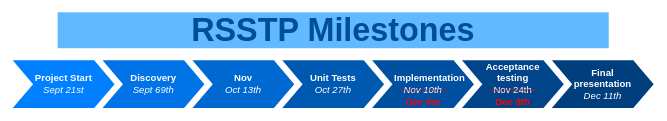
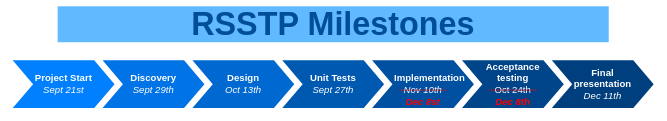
  <mxCell id="0" />
  <mxCell id="1" parent="0" />
- <mxCell id="2" value="Discovery&lt;br&gt;&lt;span style=&quot;font-weight: 400;&quot;&gt;&lt;i&gt;Sept 69th&lt;/i&gt;&lt;/span&gt;" style="shape=step;whiteSpace=wrap;html=1;fontSize=16;fillColor=#0073E6;fontColor=#FFFFFF;strokeColor=none;fontStyle=1" parent="1" vertex="1"><mxGeometry x="170" y="100" width="170" height="80" as="geometry" /></mxCell>
- <mxCell id="3" value="Nov&lt;br&gt;&lt;span style=&quot;font-weight: normal;&quot;&gt;&lt;i&gt;Oct 13th&lt;/i&gt;&lt;/span&gt;" style="shape=step;whiteSpace=wrap;html=1;fontSize=16;fillColor=#0069D1;fontColor=#FFFFFF;strokeColor=none;fontStyle=1" parent="1" vertex="1"><mxGeometry x="320" y="100" width="170" height="80" as="geometry" /></mxCell>
- <mxCell id="4" value="Unit Tests&lt;br&gt;&lt;span style=&quot;font-weight: normal;&quot;&gt;&lt;i&gt;Oct 27th&lt;/i&gt;&lt;/span&gt;" style="shape=step;whiteSpace=wrap;html=1;fontSize=16;fillColor=#0059B0;fontColor=#FFFFFF;strokeColor=none;fontStyle=1" parent="1" vertex="1"><mxGeometry x="470" y="100" width="170" height="80" as="geometry" /></mxCell>
+ <mxCell id="2" value="Discovery&lt;br&gt;&lt;span style=&quot;font-weight: 400;&quot;&gt;&lt;i&gt;Sept 29th&lt;/i&gt;&lt;/span&gt;" style="shape=step;whiteSpace=wrap;html=1;fontSize=16;fillColor=#0073E6;fontColor=#FFFFFF;strokeColor=none;fontStyle=1" parent="1" vertex="1"><mxGeometry x="170" y="100" width="170" height="80" as="geometry" /></mxCell>
+ <mxCell id="3" value="Design&lt;br&gt;&lt;span style=&quot;font-weight: normal;&quot;&gt;&lt;i&gt;Oct 13th&lt;/i&gt;&lt;/span&gt;" style="shape=step;whiteSpace=wrap;html=1;fontSize=16;fillColor=#0069D1;fontColor=#FFFFFF;strokeColor=none;fontStyle=1" parent="1" vertex="1"><mxGeometry x="320" y="100" width="170" height="80" as="geometry" /></mxCell>
+ <mxCell id="4" value="Unit Tests&lt;br&gt;&lt;span style=&quot;font-weight: normal;&quot;&gt;&lt;i&gt;Sept 27th&lt;/i&gt;&lt;/span&gt;" style="shape=step;whiteSpace=wrap;html=1;fontSize=16;fillColor=#0059B0;fontColor=#FFFFFF;strokeColor=none;fontStyle=1" parent="1" vertex="1"><mxGeometry x="470" y="100" width="170" height="80" as="geometry" /></mxCell>
  <mxCell id="5" value="&lt;br&gt;&amp;nbsp; &amp;nbsp; &amp;nbsp;Implementation&lt;br&gt;&lt;i style=&quot;&quot;&gt;&lt;span style=&quot;font-weight: normal;&quot;&gt;Nov 10th&lt;/span&gt;&lt;br&gt;&lt;font color=&quot;#ff0000&quot;&gt;Dec 8st&lt;/font&gt;&lt;/i&gt;" style="shape=step;whiteSpace=wrap;html=1;fontSize=16;fillColor=#0050A1;fontColor=#FFFFFF;strokeColor=none;fontStyle=1" parent="1" vertex="1"><mxGeometry x="620" y="100" width="170" height="80" as="geometry" /></mxCell>
- <mxCell id="6" value="Acceptance&lt;br style=&quot;font-size: 16px;&quot;&gt;testing&lt;br&gt;&lt;span style=&quot;font-weight: normal;&quot;&gt;Nov 24th&lt;/span&gt;&lt;br&gt;&lt;i style=&quot;&quot;&gt;&lt;font style=&quot;&quot; color=&quot;#ff0000&quot;&gt;Dec 8th&lt;/font&gt;&lt;/i&gt;" style="shape=step;whiteSpace=wrap;html=1;fontSize=16;fillColor=#00458A;fontColor=#FFFFFF;strokeColor=none;fontStyle=1" parent="1" vertex="1"><mxGeometry x="770" y="100" width="170" height="80" as="geometry" /></mxCell>
+ <mxCell id="6" value="Acceptance&lt;br style=&quot;font-size: 16px;&quot;&gt;testing&lt;br&gt;&lt;span style=&quot;font-weight: normal;&quot;&gt;Oct 24th&lt;/span&gt;&lt;br&gt;&lt;i style=&quot;&quot;&gt;&lt;font style=&quot;&quot; color=&quot;#ff0000&quot;&gt;Dec 8th&lt;/font&gt;&lt;/i&gt;" style="shape=step;whiteSpace=wrap;html=1;fontSize=16;fillColor=#00458A;fontColor=#FFFFFF;strokeColor=none;fontStyle=1" parent="1" vertex="1"><mxGeometry x="770" y="100" width="170" height="80" as="geometry" /></mxCell>
  <mxCell id="7" value="Final&lt;br style=&quot;font-size: 16px;&quot;&gt;presentation&lt;br&gt;&lt;span style=&quot;font-weight: 400;&quot;&gt;&lt;i&gt;Dec 11th&lt;/i&gt;&lt;/span&gt;" style="shape=step;whiteSpace=wrap;html=1;fontSize=16;fillColor=#003F7D;fontColor=#FFFFFF;strokeColor=none;fontStyle=1" parent="1" vertex="1"><mxGeometry x="920" y="100" width="170" height="80" as="geometry" /></mxCell>
- <mxCell id="8" value="RSSTP Milestones" style="text;html=1;strokeColor=none;fillColor=#61BAFF;align=center;verticalAlign=middle;whiteSpace=wrap;fontSize=54;fontStyle=1;fontColor=#004D99;" parent="1" vertex="1"><mxGeometry x="95" y="20" width="920" height="60" as="geometry" /></mxCell>
+ <mxCell id="8" value="RSSTP Milestones" style="text;html=1;strokeColor=none;fillColor=#61BAFF;align=center;verticalAlign=middle;whiteSpace=wrap;fontSize=54;fontStyle=1;fontColor=#004D99;" parent="1" vertex="1"><mxGeometry x="95" y="10" width="920" height="60" as="geometry" /></mxCell>
  <mxCell id="9" value="Project Start&lt;br&gt;&lt;span style=&quot;font-weight: normal;&quot;&gt;&lt;i&gt;Sept 21st&lt;/i&gt;&lt;/span&gt;" style="shape=step;whiteSpace=wrap;html=1;fontSize=16;fillColor=#0080FF;fontColor=#FFFFFF;strokeColor=none;fontStyle=1" parent="1" vertex="1"><mxGeometry x="20" y="100" width="170" height="80" as="geometry" /></mxCell>
  <mxCell id="10" value="" style="endArrow=none;html=1;rounded=0;fontColor=#FFFFFF;strokeColor=#FF0000;" edge="1" parent="1"><mxGeometry width="50" height="50" relative="1" as="geometry"><mxPoint x="665" y="150" as="sourcePoint" /><mxPoint x="745" y="150" as="targetPoint" /></mxGeometry></mxCell>
  <mxCell id="11" value="" style="endArrow=none;html=1;rounded=0;fontColor=#FFFFFF;strokeColor=#FF0000;" edge="1" parent="1"><mxGeometry width="50" height="50" relative="1" as="geometry"><mxPoint x="815" y="150" as="sourcePoint" /><mxPoint x="895" y="150" as="targetPoint" /></mxGeometry></mxCell>
